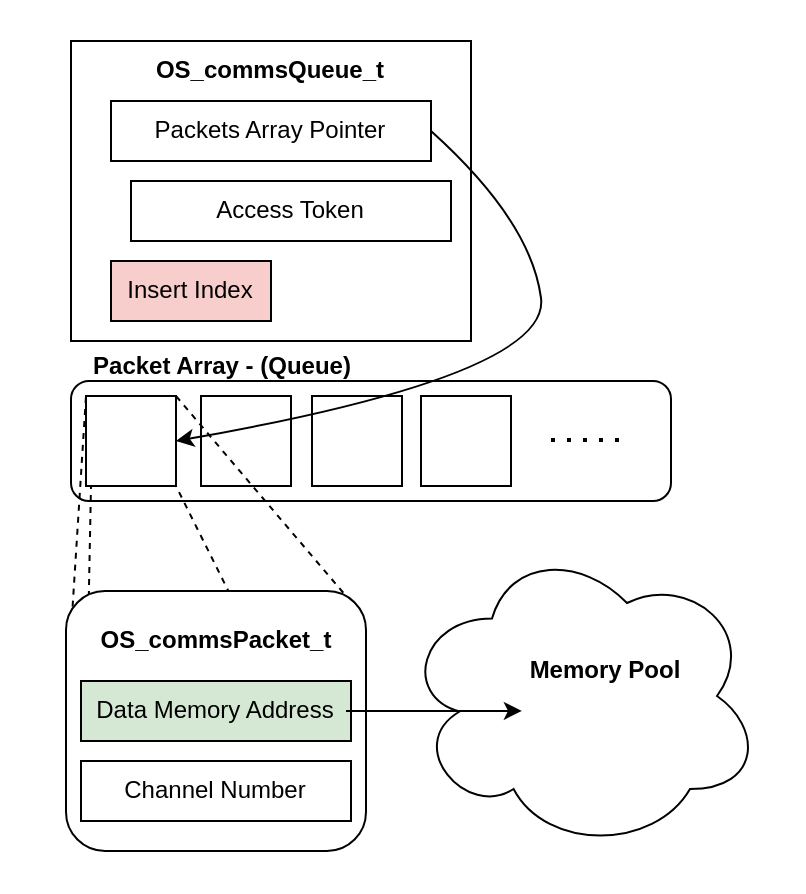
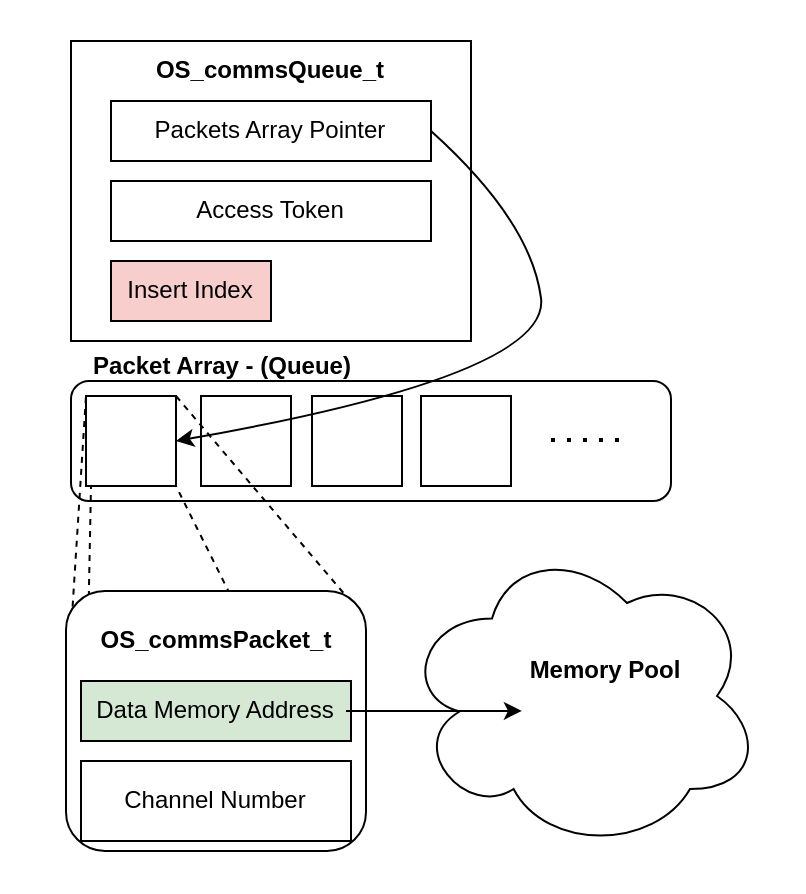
  <mxCell id="0" />
  <mxCell id="1" parent="0" />
  <mxCell id="2" value="" style="rounded=1;whiteSpace=wrap;html=1;" vertex="1" parent="1"><mxGeometry x="35" y="190" width="300" height="60" as="geometry" /></mxCell>
  <mxCell id="3" value="" style="ellipse;shape=cloud;whiteSpace=wrap;html=1;" vertex="1" parent="1"><mxGeometry x="200.5" y="270" width="180" height="155" as="geometry" /></mxCell>
  <mxCell id="4" value="Memory Pool" style="rounded=0;whiteSpace=wrap;html=1;fillColor=none;strokeColor=none;fontStyle=1" vertex="1" parent="1"><mxGeometry x="235" y="320" width="135" height="30" as="geometry" /></mxCell>
  <mxCell id="5" value="" style="rounded=0;whiteSpace=wrap;html=1;" vertex="1" parent="1"><mxGeometry x="35" y="20" width="200" height="150" as="geometry" /></mxCell>
  <mxCell id="6" value="OS_commsQueue_t" style="text;html=1;align=center;verticalAlign=middle;whiteSpace=wrap;rounded=0;fontStyle=1" vertex="1" parent="1"><mxGeometry x="45" y="20" width="180" height="30" as="geometry" /></mxCell>
  <mxCell id="7" value="Packets Array Pointer" style="rounded=0;whiteSpace=wrap;html=1;fontStyle=0" vertex="1" parent="1"><mxGeometry x="55" y="50" width="160" height="30" as="geometry" /></mxCell>
- <mxCell id="8" value="&lt;span style=&quot;font-weight: normal;&quot;&gt;Access Token&lt;/span&gt;" style="rounded=0;whiteSpace=wrap;html=1;fontStyle=1" vertex="1" parent="1"><mxGeometry x="65" y="90" width="160" height="30" as="geometry" /></mxCell>
+ <mxCell id="8" value="&lt;span style=&quot;font-weight: normal;&quot;&gt;Access Token&lt;/span&gt;" style="rounded=0;whiteSpace=wrap;html=1;fontStyle=1" vertex="1" parent="1"><mxGeometry x="55" y="90" width="160" height="30" as="geometry" /></mxCell>
  <mxCell id="9" value="Insert Index" style="rounded=0;whiteSpace=wrap;html=1;fontStyle=0;fillColor=#f8cecc;" vertex="1" parent="1"><mxGeometry x="55" y="130" width="80" height="30" as="geometry" /></mxCell>
  <mxCell id="10" value="" style="whiteSpace=wrap;html=1;aspect=fixed;" vertex="1" parent="1"><mxGeometry x="42.5" y="197.5" width="45" height="45" as="geometry" /></mxCell>
  <mxCell id="11" value="" style="whiteSpace=wrap;html=1;aspect=fixed;" vertex="1" parent="1"><mxGeometry x="100" y="197.5" width="45" height="45" as="geometry" /></mxCell>
  <mxCell id="12" value="" style="whiteSpace=wrap;html=1;aspect=fixed;" vertex="1" parent="1"><mxGeometry x="155.5" y="197.5" width="45" height="45" as="geometry" /></mxCell>
  <mxCell id="13" value="" style="whiteSpace=wrap;html=1;aspect=fixed;" vertex="1" parent="1"><mxGeometry x="210" y="197.5" width="45" height="45" as="geometry" /></mxCell>
  <mxCell id="14" value="" style="endArrow=none;dashed=1;html=1;dashPattern=1 3;strokeWidth=2;rounded=0;" edge="1" parent="1"><mxGeometry width="50" height="50" relative="1" as="geometry"><mxPoint x="275" y="219.5" as="sourcePoint" /><mxPoint x="315" y="219.5" as="targetPoint" /></mxGeometry></mxCell>
  <mxCell id="15" value="" style="curved=1;endArrow=classic;html=1;rounded=0;entryX=1;entryY=0.5;entryDx=0;entryDy=0;exitX=1;exitY=0.5;exitDx=0;exitDy=0;" edge="1" parent="1" source="7" target="10"><mxGeometry width="50" height="50" relative="1" as="geometry"><mxPoint x="265" y="60" as="sourcePoint" /><mxPoint x="295" y="270" as="targetPoint" /><Array as="points"><mxPoint x="265" y="110" /><mxPoint x="275" y="187" /></Array></mxGeometry></mxCell>
  <mxCell id="16" value="" style="endArrow=none;dashed=1;html=1;rounded=0;exitX=0.06;exitY=0.946;exitDx=0;exitDy=0;exitPerimeter=0;" edge="1" parent="1" source="20"><mxGeometry width="50" height="50" relative="1" as="geometry"><mxPoint y="292.5" as="sourcePoint" x="-5" /><mxPoint x="45" y="242.5" as="targetPoint" /></mxGeometry></mxCell>
  <mxCell id="17" value="" style="endArrow=none;dashed=1;html=1;rounded=0;exitX=0.957;exitY=0.962;exitDx=0;exitDy=0;exitPerimeter=0;entryX=1;entryY=1;entryDx=0;entryDy=0;" edge="1" parent="1" source="20" target="10"><mxGeometry width="50" height="50" relative="1" as="geometry"><mxPoint x="76.5" y="295" as="sourcePoint" /><mxPoint x="87.5" y="234.5" as="targetPoint" /></mxGeometry></mxCell>
  <mxCell id="18" value="" style="endArrow=none;dashed=1;html=1;rounded=0;exitX=0.976;exitY=0.077;exitDx=0;exitDy=0;entryX=1;entryY=0;entryDx=0;entryDy=0;exitPerimeter=0;" edge="1" parent="1" source="20" target="10"><mxGeometry width="50" height="50" relative="1" as="geometry"><mxPoint x="61.5" y="313" as="sourcePoint" /><mxPoint x="68.5" y="208" as="targetPoint" /></mxGeometry></mxCell>
  <mxCell id="19" value="" style="endArrow=none;dashed=1;html=1;rounded=0;exitX=0.022;exitY=0.06;exitDx=0;exitDy=0;entryX=0;entryY=0;entryDx=0;entryDy=0;exitPerimeter=0;" edge="1" parent="1" source="20" target="10"><mxGeometry width="50" height="50" relative="1" as="geometry"><mxPoint y="247.5" as="sourcePoint" x="-5" /><mxPoint x="15" y="220" as="targetPoint" /></mxGeometry></mxCell>
  <mxCell id="20" value="" style="rounded=1;whiteSpace=wrap;html=1;" vertex="1" parent="1"><mxGeometry x="32.5" y="295" width="150" height="130" as="geometry" /></mxCell>
  <mxCell id="21" value="OS_commsPacket_t" style="text;html=1;align=center;verticalAlign=middle;whiteSpace=wrap;rounded=0;fontStyle=1" vertex="1" parent="1"><mxGeometry x="42.5" y="305" width="130" height="30" as="geometry" /></mxCell>
  <mxCell id="22" value="Data Memory Address" style="rounded=0;whiteSpace=wrap;html=1;fillColor=#d5e8d4;" vertex="1" parent="1"><mxGeometry x="40" y="340" width="135" height="30" as="geometry" /></mxCell>
- <mxCell id="23" value="Channel Number" style="rounded=0;whiteSpace=wrap;html=1;" vertex="1" parent="1"><mxGeometry x="40" y="380" width="135" height="30" as="geometry" /></mxCell>
+ <mxCell id="23" value="Channel Number" style="rounded=0;whiteSpace=wrap;html=1;" vertex="1" parent="1"><mxGeometry x="40" y="380" width="135" height="40" as="geometry" /></mxCell>
  <mxCell id="24" value="" style="endArrow=classic;html=1;rounded=0;entryX=0.333;entryY=0.548;entryDx=0;entryDy=0;entryPerimeter=0;" edge="1" parent="1" target="3"><mxGeometry width="50" height="50" relative="1" as="geometry"><mxPoint x="172.5" y="355" as="sourcePoint" /><mxPoint x="242.5" y="355" as="targetPoint" /></mxGeometry></mxCell>
  <mxCell id="25" value="Packet Array - (Queue)" style="text;html=1;align=center;verticalAlign=middle;whiteSpace=wrap;rounded=0;fontStyle=1" vertex="1" parent="1"><mxGeometry x="20.5" y="167.5" width="180" height="30" as="geometry" /></mxCell>
